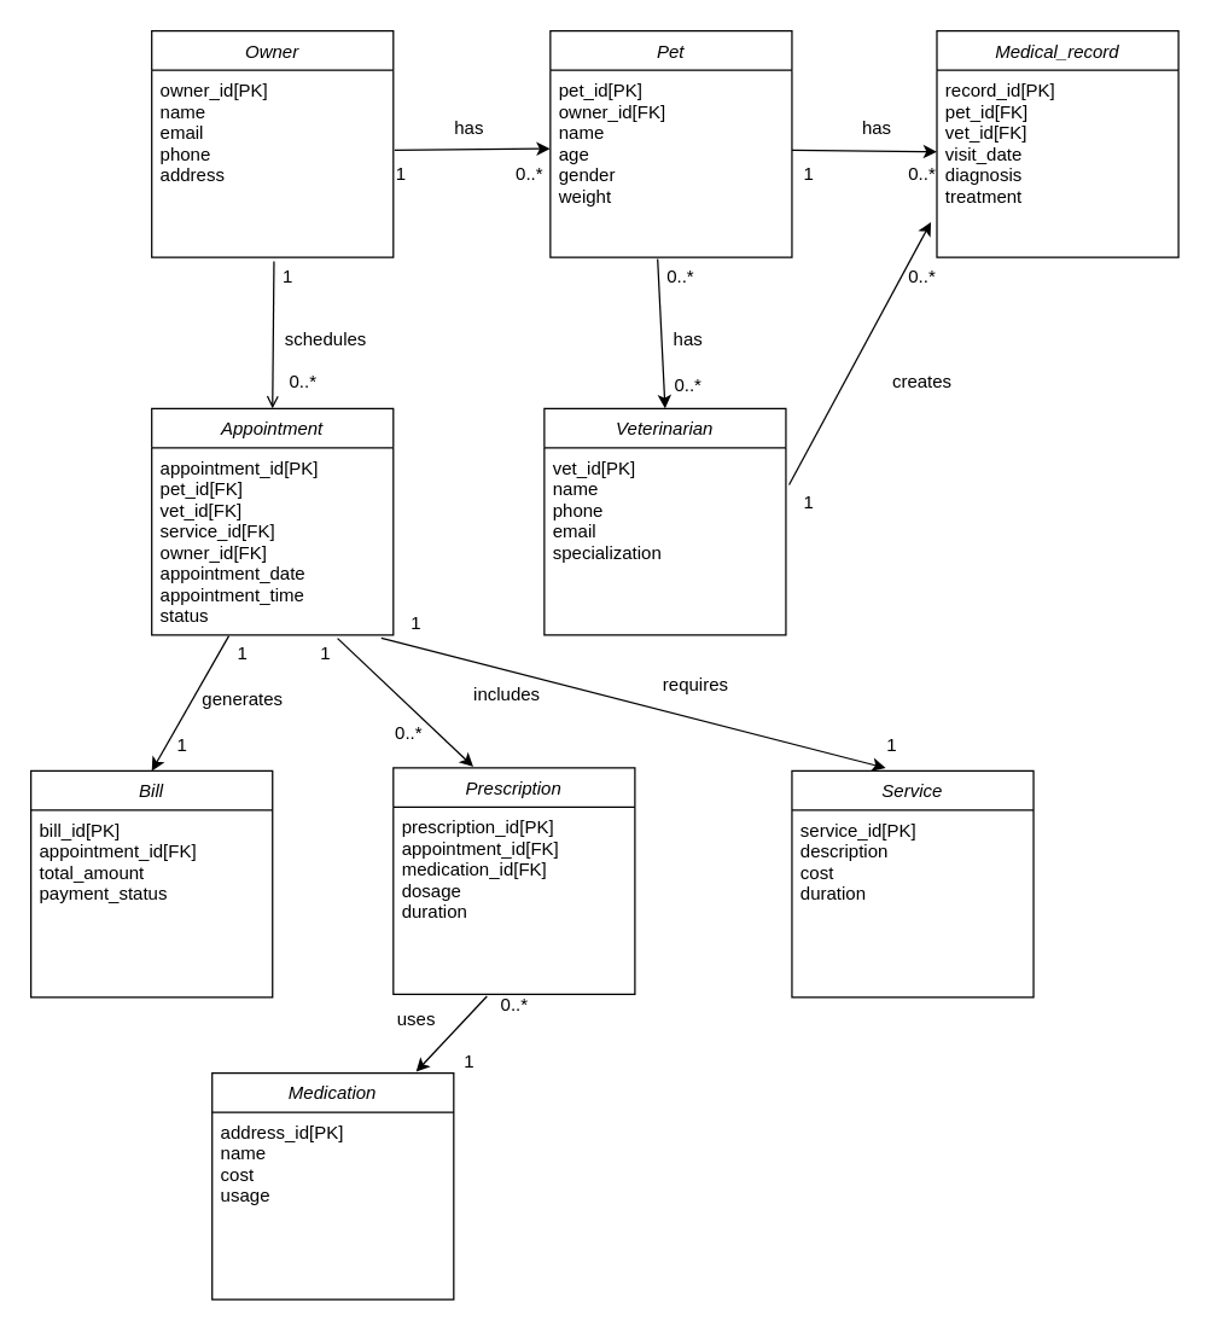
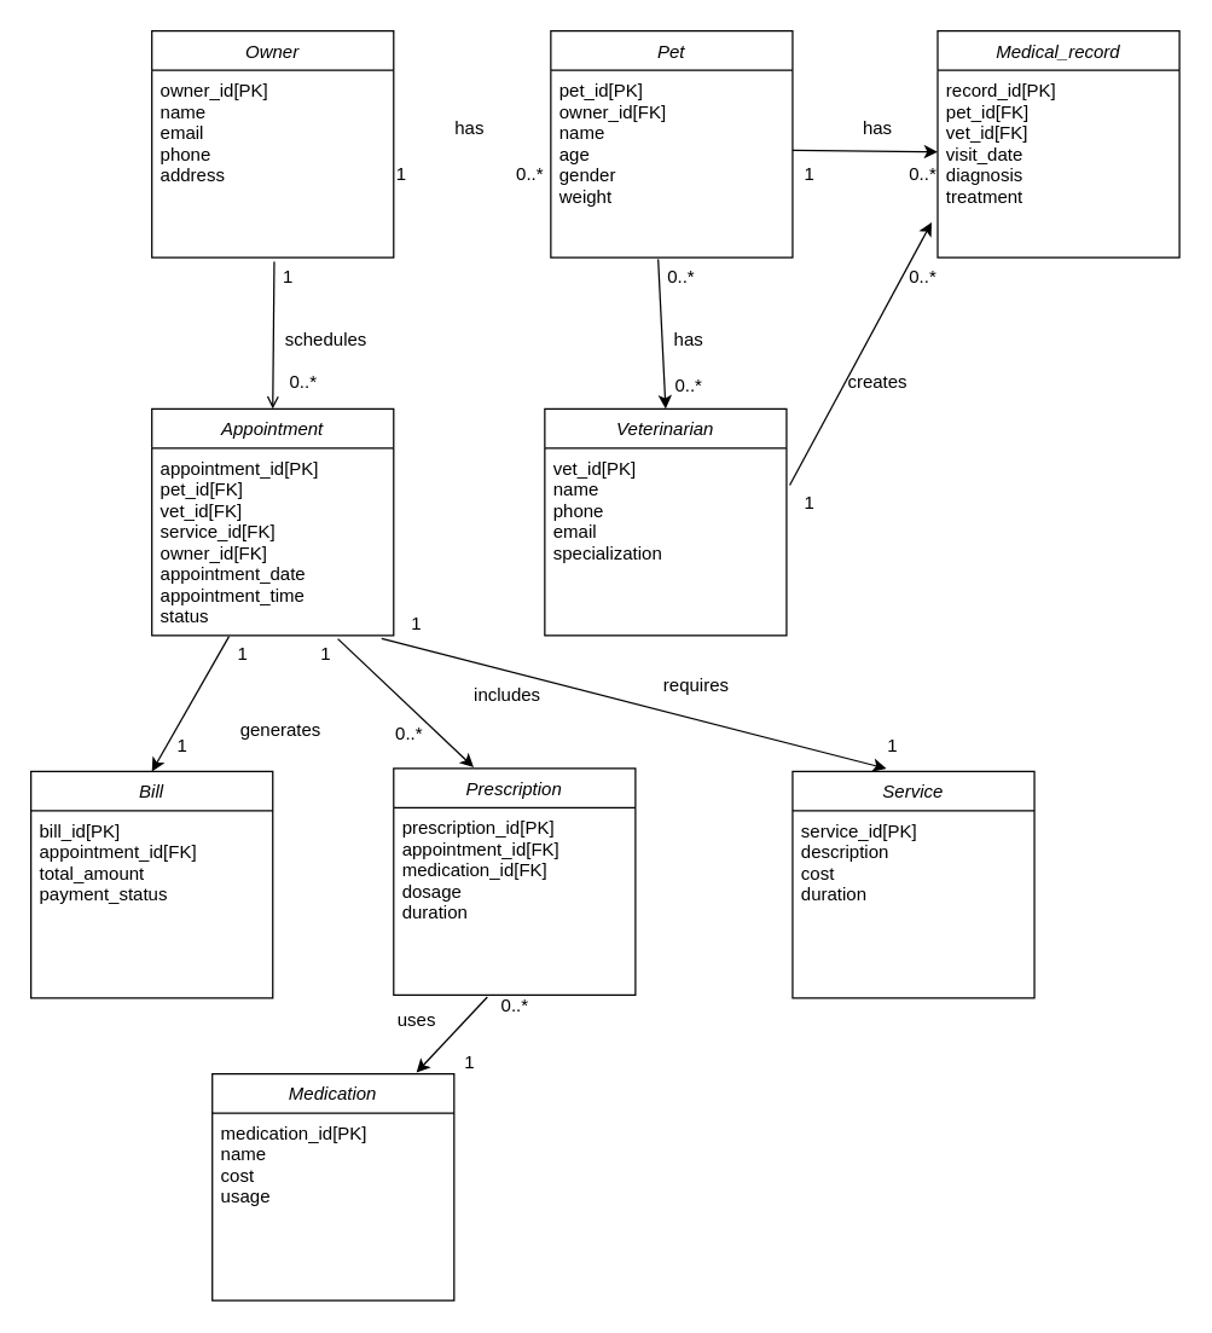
  <mxCell id="0" />
  <mxCell id="1" parent="0" />
  <mxCell id="2" value="Pet" style="swimlane;fontStyle=2;align=center;verticalAlign=top;childLayout=stackLayout;horizontal=1;startSize=26;horizontalStack=0;resizeParent=1;resizeLast=0;collapsible=1;marginBottom=0;rounded=0;shadow=0;strokeWidth=1;" parent="1" vertex="1"><mxGeometry x="364" y="20" width="160" height="150" as="geometry"><mxRectangle x="230" y="140" width="160" height="26" as="alternateBounds" /></mxGeometry></mxCell>
  <mxCell id="3" value="pet_id[PK]&#10;owner_id[FK]&#10;name&#10;age&#10;gender&#10;weight&#10;" style="text;align=left;verticalAlign=top;spacingLeft=4;spacingRight=4;overflow=hidden;rotatable=0;points=[[0,0.5],[1,0.5]];portConstraint=eastwest;" parent="2" vertex="1"><mxGeometry y="26" width="160" height="124" as="geometry" /></mxCell>
  <mxCell id="4" value="Owner" style="swimlane;fontStyle=2;align=center;verticalAlign=top;childLayout=stackLayout;horizontal=1;startSize=26;horizontalStack=0;resizeParent=1;resizeLast=0;collapsible=1;marginBottom=0;rounded=0;shadow=0;strokeWidth=1;" vertex="1" parent="1"><mxGeometry x="100" y="20" width="160" height="150" as="geometry"><mxRectangle x="230" y="140" width="160" height="26" as="alternateBounds" /></mxGeometry></mxCell>
  <mxCell id="5" value="owner_id[PK]&#10;name&#10;email&#10;phone&#10;address" style="text;align=left;verticalAlign=top;spacingLeft=4;spacingRight=4;overflow=hidden;rotatable=0;points=[[0,0.5],[1,0.5]];portConstraint=eastwest;" vertex="1" parent="4"><mxGeometry y="26" width="160" height="124" as="geometry" /></mxCell>
  <mxCell id="6" value="Veterinarian" style="swimlane;fontStyle=2;align=center;verticalAlign=top;childLayout=stackLayout;horizontal=1;startSize=26;horizontalStack=0;resizeParent=1;resizeLast=0;collapsible=1;marginBottom=0;rounded=0;shadow=0;strokeWidth=1;" vertex="1" parent="1"><mxGeometry x="360" y="270" width="160" height="150" as="geometry"><mxRectangle x="230" y="140" width="160" height="26" as="alternateBounds" /></mxGeometry></mxCell>
  <mxCell id="7" value="vet_id[PK]&#10;name&#10;phone&#10;email&#10;specialization" style="text;align=left;verticalAlign=top;spacingLeft=4;spacingRight=4;overflow=hidden;rotatable=0;points=[[0,0.5],[1,0.5]];portConstraint=eastwest;" vertex="1" parent="6"><mxGeometry y="26" width="160" height="124" as="geometry" /></mxCell>
  <mxCell id="8" value="Service" style="swimlane;fontStyle=2;align=center;verticalAlign=top;childLayout=stackLayout;horizontal=1;startSize=26;horizontalStack=0;resizeParent=1;resizeLast=0;collapsible=1;marginBottom=0;rounded=0;shadow=0;strokeWidth=1;" vertex="1" parent="1"><mxGeometry x="524" y="510" width="160" height="150" as="geometry"><mxRectangle x="230" y="140" width="160" height="26" as="alternateBounds" /></mxGeometry></mxCell>
  <mxCell id="9" value="service_id[PK]&#10;description&#10;cost&#10;duration" style="text;align=left;verticalAlign=top;spacingLeft=4;spacingRight=4;overflow=hidden;rotatable=0;points=[[0,0.5],[1,0.5]];portConstraint=eastwest;" vertex="1" parent="8"><mxGeometry y="26" width="160" height="124" as="geometry" /></mxCell>
  <mxCell id="10" value="Appointment" style="swimlane;fontStyle=2;align=center;verticalAlign=top;childLayout=stackLayout;horizontal=1;startSize=26;horizontalStack=0;resizeParent=1;resizeLast=0;collapsible=1;marginBottom=0;rounded=0;shadow=0;strokeWidth=1;" vertex="1" parent="1"><mxGeometry x="100" y="270" width="160" height="150" as="geometry"><mxRectangle x="230" y="140" width="160" height="26" as="alternateBounds" /></mxGeometry></mxCell>
  <mxCell id="11" value="appointment_id[PK]&#10;pet_id[FK]&#10;vet_id[FK]&#10;service_id[FK]&#10;owner_id[FK]&#10;appointment_date&#10;appointment_time&#10;status" style="text;align=left;verticalAlign=top;spacingLeft=4;spacingRight=4;overflow=hidden;rotatable=0;points=[[0,0.5],[1,0.5]];portConstraint=eastwest;" vertex="1" parent="10"><mxGeometry y="26" width="160" height="124" as="geometry" /></mxCell>
  <mxCell id="12" value="Medical_record" style="swimlane;fontStyle=2;align=center;verticalAlign=top;childLayout=stackLayout;horizontal=1;startSize=26;horizontalStack=0;resizeParent=1;resizeLast=0;collapsible=1;marginBottom=0;rounded=0;shadow=0;strokeWidth=1;" vertex="1" parent="1"><mxGeometry x="620" y="20" width="160" height="150" as="geometry"><mxRectangle x="230" y="140" width="160" height="26" as="alternateBounds" /></mxGeometry></mxCell>
  <mxCell id="13" value="record_id[PK]&#10;pet_id[FK]&#10;vet_id[FK]&#10;visit_date&#10;diagnosis&#10;treatment" style="text;align=left;verticalAlign=top;spacingLeft=4;spacingRight=4;overflow=hidden;rotatable=0;points=[[0,0.5],[1,0.5]];portConstraint=eastwest;" vertex="1" parent="12"><mxGeometry y="26" width="160" height="124" as="geometry" /></mxCell>
  <mxCell id="14" value="Medication" style="swimlane;fontStyle=2;align=center;verticalAlign=top;childLayout=stackLayout;horizontal=1;startSize=26;horizontalStack=0;resizeParent=1;resizeLast=0;collapsible=1;marginBottom=0;rounded=0;shadow=0;strokeWidth=1;" vertex="1" parent="1"><mxGeometry x="140" y="710" width="160" height="150" as="geometry"><mxRectangle x="230" y="140" width="160" height="26" as="alternateBounds" /></mxGeometry></mxCell>
- <mxCell id="15" value="address_id[PK]&#10;name&#10;cost&#10;usage" style="text;align=left;verticalAlign=top;spacingLeft=4;spacingRight=4;overflow=hidden;rotatable=0;points=[[0,0.5],[1,0.5]];portConstraint=eastwest;" vertex="1" parent="14"><mxGeometry y="26" width="160" height="124" as="geometry" /></mxCell>
+ <mxCell id="15" value="medication_id[PK]&#10;name&#10;cost&#10;usage" style="text;align=left;verticalAlign=top;spacingLeft=4;spacingRight=4;overflow=hidden;rotatable=0;points=[[0,0.5],[1,0.5]];portConstraint=eastwest;" vertex="1" parent="14"><mxGeometry y="26" width="160" height="124" as="geometry" /></mxCell>
  <mxCell id="16" value="Prescription" style="swimlane;fontStyle=2;align=center;verticalAlign=top;childLayout=stackLayout;horizontal=1;startSize=26;horizontalStack=0;resizeParent=1;resizeLast=0;collapsible=1;marginBottom=0;rounded=0;shadow=0;strokeWidth=1;" vertex="1" parent="1"><mxGeometry x="260" y="508" width="160" height="150" as="geometry"><mxRectangle x="230" y="140" width="160" height="26" as="alternateBounds" /></mxGeometry></mxCell>
  <mxCell id="17" value="prescription_id[PK]&#10;appointment_id[FK]&#10;medication_id[FK]&#10;dosage&#10;duration" style="text;align=left;verticalAlign=top;spacingLeft=4;spacingRight=4;overflow=hidden;rotatable=0;points=[[0,0.5],[1,0.5]];portConstraint=eastwest;" vertex="1" parent="16"><mxGeometry y="26" width="160" height="124" as="geometry" /></mxCell>
  <mxCell id="18" value="Bill" style="swimlane;fontStyle=2;align=center;verticalAlign=top;childLayout=stackLayout;horizontal=1;startSize=26;horizontalStack=0;resizeParent=1;resizeLast=0;collapsible=1;marginBottom=0;rounded=0;shadow=0;strokeWidth=1;" vertex="1" parent="1"><mxGeometry x="20" y="510" width="160" height="150" as="geometry"><mxRectangle x="230" y="140" width="160" height="26" as="alternateBounds" /></mxGeometry></mxCell>
  <mxCell id="19" value="bill_id[PK]&#10;appointment_id[FK]&#10;total_amount&#10;payment_status" style="text;align=left;verticalAlign=top;spacingLeft=4;spacingRight=4;overflow=hidden;rotatable=0;points=[[0,0.5],[1,0.5]];portConstraint=eastwest;" vertex="1" parent="18"><mxGeometry y="26" width="160" height="124" as="geometry" /></mxCell>
  <mxCell id="20" value="has" style="text;html=1;align=center;verticalAlign=middle;resizable=0;points=[];autosize=1;strokeColor=none;fillColor=none;" vertex="1" parent="1"><mxGeometry x="290" y="70" width="40" height="30" as="geometry" /></mxCell>
  <mxCell id="21" value="1" style="text;html=1;align=center;verticalAlign=middle;resizable=0;points=[];autosize=1;strokeColor=none;fillColor=none;" vertex="1" parent="1"><mxGeometry x="250" y="100" width="30" height="30" as="geometry" /></mxCell>
  <mxCell id="22" value="0..*" style="text;html=1;align=center;verticalAlign=middle;resizable=0;points=[];autosize=1;strokeColor=none;fillColor=none;" vertex="1" parent="1"><mxGeometry x="330" y="100" width="40" height="30" as="geometry" /></mxCell>
- <mxCell id="23" value="" style="endArrow=classic;html=1;rounded=0;exitX=1.005;exitY=0.427;exitDx=0;exitDy=0;exitPerimeter=0;entryX=-0.001;entryY=0.419;entryDx=0;entryDy=0;entryPerimeter=0;" edge="1" parent="1" source="5" target="3"><mxGeometry width="50" height="50" relative="1" as="geometry"><mxPoint x="360" y="270" as="sourcePoint" /><mxPoint x="410" y="220" as="targetPoint" /></mxGeometry></mxCell>
  <mxCell id="24" value="" style="endArrow=classic;html=1;rounded=0;exitX=1;exitY=0.427;exitDx=0;exitDy=0;exitPerimeter=0;" edge="1" parent="1" source="3"><mxGeometry width="50" height="50" relative="1" as="geometry"><mxPoint x="530" y="100" as="sourcePoint" /><mxPoint x="620" y="100" as="targetPoint" /></mxGeometry></mxCell>
  <mxCell id="25" value="has" style="text;html=1;align=center;verticalAlign=middle;resizable=0;points=[];autosize=1;strokeColor=none;fillColor=none;" vertex="1" parent="1"><mxGeometry x="560" y="70" width="40" height="30" as="geometry" /></mxCell>
  <mxCell id="26" value="1" style="text;html=1;align=center;verticalAlign=middle;resizable=0;points=[];autosize=1;strokeColor=none;fillColor=none;" vertex="1" parent="1"><mxGeometry x="520" y="100" width="30" height="30" as="geometry" /></mxCell>
  <mxCell id="27" value="0..*" style="text;html=1;align=center;verticalAlign=middle;resizable=0;points=[];autosize=1;strokeColor=none;fillColor=none;" vertex="1" parent="1"><mxGeometry x="590" y="100" width="40" height="30" as="geometry" /></mxCell>
  <mxCell id="28" value="" style="endArrow=classic;html=1;rounded=0;exitX=0.444;exitY=1.008;exitDx=0;exitDy=0;exitPerimeter=0;" edge="1" parent="1" source="3"><mxGeometry width="50" height="50" relative="1" as="geometry"><mxPoint x="390" y="390" as="sourcePoint" /><mxPoint x="440" y="270" as="targetPoint" /></mxGeometry></mxCell>
  <mxCell id="29" value="has" style="text;html=1;align=center;verticalAlign=middle;resizable=0;points=[];autosize=1;strokeColor=none;fillColor=none;" vertex="1" parent="1"><mxGeometry x="435" y="210" width="40" height="30" as="geometry" /></mxCell>
  <mxCell id="30" value="0..*" style="text;html=1;align=center;verticalAlign=middle;resizable=0;points=[];autosize=1;strokeColor=none;fillColor=none;" vertex="1" parent="1"><mxGeometry x="435" y="240" width="40" height="30" as="geometry" /></mxCell>
  <mxCell id="31" value="0..*" style="text;html=1;align=center;verticalAlign=middle;resizable=0;points=[];autosize=1;strokeColor=none;fillColor=none;" vertex="1" parent="1"><mxGeometry x="430" y="168" width="40" height="30" as="geometry" /></mxCell>
  <mxCell id="32" value="" style="endArrow=open;html=1;rounded=0;entryX=0.5;entryY=0;entryDx=0;entryDy=0;exitX=0.506;exitY=1.021;exitDx=0;exitDy=0;exitPerimeter=0;" edge="1" parent="1" source="5" target="10"><mxGeometry width="50" height="50" relative="1" as="geometry"><mxPoint x="150" y="240" as="sourcePoint" /><mxPoint x="200" y="190" as="targetPoint" /></mxGeometry></mxCell>
  <mxCell id="33" value="schedules" style="text;html=1;align=center;verticalAlign=middle;resizable=0;points=[];autosize=1;strokeColor=none;fillColor=none;" vertex="1" parent="1"><mxGeometry x="175" y="210" width="80" height="30" as="geometry" /></mxCell>
  <mxCell id="34" value="1" style="text;html=1;align=center;verticalAlign=middle;resizable=0;points=[];autosize=1;strokeColor=none;fillColor=none;" vertex="1" parent="1"><mxGeometry x="175" y="168" width="30" height="30" as="geometry" /></mxCell>
  <mxCell id="35" value="0..*" style="text;html=1;align=center;verticalAlign=middle;resizable=0;points=[];autosize=1;strokeColor=none;fillColor=none;" vertex="1" parent="1"><mxGeometry x="180" y="238" width="40" height="30" as="geometry" /></mxCell>
  <mxCell id="36" value="" style="endArrow=classic;html=1;rounded=0;entryX=-0.025;entryY=0.811;entryDx=0;entryDy=0;entryPerimeter=0;exitX=1.013;exitY=0.198;exitDx=0;exitDy=0;exitPerimeter=0;" edge="1" parent="1" source="7" target="13"><mxGeometry width="50" height="50" relative="1" as="geometry"><mxPoint x="555" y="290" as="sourcePoint" /><mxPoint x="605" y="240" as="targetPoint" /></mxGeometry></mxCell>
- <mxCell id="37" value="creates" style="text;html=1;align=center;verticalAlign=middle;resizable=0;points=[];autosize=1;strokeColor=none;fillColor=none;" vertex="1" parent="1"><mxGeometry x="580" y="238" width="60" height="30" as="geometry" /></mxCell>
+ <mxCell id="37" value="creates" style="text;html=1;align=center;verticalAlign=middle;resizable=0;points=[];autosize=1;strokeColor=none;fillColor=none;" vertex="1" parent="1"><mxGeometry x="550" y="238" width="60" height="30" as="geometry" /></mxCell>
  <mxCell id="38" value="1" style="text;html=1;align=center;verticalAlign=middle;resizable=0;points=[];autosize=1;strokeColor=none;fillColor=none;" vertex="1" parent="1"><mxGeometry x="520" y="318" width="30" height="30" as="geometry" /></mxCell>
  <mxCell id="39" value="0..*" style="text;html=1;align=center;verticalAlign=middle;resizable=0;points=[];autosize=1;strokeColor=none;fillColor=none;" vertex="1" parent="1"><mxGeometry x="590" y="168" width="40" height="30" as="geometry" /></mxCell>
  <mxCell id="40" value="" style="endArrow=classic;html=1;rounded=0;entryX=0.5;entryY=0;entryDx=0;entryDy=0;exitX=0.319;exitY=1.005;exitDx=0;exitDy=0;exitPerimeter=0;" edge="1" parent="1" source="11" target="18"><mxGeometry width="50" height="50" relative="1" as="geometry"><mxPoint x="125" y="480" as="sourcePoint" /><mxPoint x="175" y="430" as="targetPoint" /></mxGeometry></mxCell>
- <mxCell id="41" value="generates" style="text;html=1;align=center;verticalAlign=middle;resizable=0;points=[];autosize=1;strokeColor=none;fillColor=none;" vertex="1" parent="1"><mxGeometry x="120" y="448" width="80" height="30" as="geometry" /></mxCell>
+ <mxCell id="41" value="generates" style="text;html=1;align=center;verticalAlign=middle;resizable=0;points=[];autosize=1;strokeColor=none;fillColor=none;" vertex="1" parent="1"><mxGeometry x="145" y="468" width="80" height="30" as="geometry" /></mxCell>
  <mxCell id="42" value="1" style="text;html=1;align=center;verticalAlign=middle;resizable=0;points=[];autosize=1;strokeColor=none;fillColor=none;" vertex="1" parent="1"><mxGeometry x="145" y="418" width="30" height="30" as="geometry" /></mxCell>
  <mxCell id="43" value="1" style="text;html=1;align=center;verticalAlign=middle;resizable=0;points=[];autosize=1;strokeColor=none;fillColor=none;" vertex="1" parent="1"><mxGeometry x="105" y="478" width="30" height="30" as="geometry" /></mxCell>
  <mxCell id="44" value="" style="endArrow=classic;html=1;rounded=0;entryX=0.331;entryY=-0.005;entryDx=0;entryDy=0;entryPerimeter=0;exitX=0.769;exitY=1.018;exitDx=0;exitDy=0;exitPerimeter=0;" edge="1" parent="1" source="11" target="16"><mxGeometry width="50" height="50" relative="1" as="geometry"><mxPoint x="250" y="468" as="sourcePoint" /><mxPoint x="300" y="418" as="targetPoint" /></mxGeometry></mxCell>
  <mxCell id="45" value="includes" style="text;html=1;align=center;verticalAlign=middle;resizable=0;points=[];autosize=1;strokeColor=none;fillColor=none;" vertex="1" parent="1"><mxGeometry x="300" y="445" width="70" height="30" as="geometry" /></mxCell>
  <mxCell id="46" value="1" style="text;html=1;align=center;verticalAlign=middle;resizable=0;points=[];autosize=1;strokeColor=none;fillColor=none;" vertex="1" parent="1"><mxGeometry x="200" y="418" width="30" height="30" as="geometry" /></mxCell>
  <mxCell id="47" value="0..*" style="text;html=1;align=center;verticalAlign=middle;resizable=0;points=[];autosize=1;strokeColor=none;fillColor=none;" vertex="1" parent="1"><mxGeometry x="250" y="470" width="40" height="30" as="geometry" /></mxCell>
  <mxCell id="48" value="" style="endArrow=classic;html=1;rounded=0;entryX=0.844;entryY=-0.005;entryDx=0;entryDy=0;entryPerimeter=0;exitX=0.05;exitY=0.307;exitDx=0;exitDy=0;exitPerimeter=0;" edge="1" parent="1" source="51" target="14"><mxGeometry width="50" height="50" relative="1" as="geometry"><mxPoint x="240" y="700" as="sourcePoint" /><mxPoint x="290" y="650" as="targetPoint" /></mxGeometry></mxCell>
  <mxCell id="49" value="uses" style="text;html=1;align=center;verticalAlign=middle;resizable=0;points=[];autosize=1;strokeColor=none;fillColor=none;" vertex="1" parent="1"><mxGeometry x="250" y="660" width="50" height="30" as="geometry" /></mxCell>
  <mxCell id="50" value="1" style="text;html=1;align=center;verticalAlign=middle;resizable=0;points=[];autosize=1;strokeColor=none;fillColor=none;" vertex="1" parent="1"><mxGeometry x="295" y="688" width="30" height="30" as="geometry" /></mxCell>
  <mxCell id="51" value="0..*" style="text;html=1;align=center;verticalAlign=middle;resizable=0;points=[];autosize=1;strokeColor=none;fillColor=none;" vertex="1" parent="1"><mxGeometry x="320" y="650" width="40" height="30" as="geometry" /></mxCell>
  <mxCell id="52" value="" style="endArrow=classic;html=1;rounded=0;exitX=0.95;exitY=1.016;exitDx=0;exitDy=0;exitPerimeter=0;entryX=0.388;entryY=-0.013;entryDx=0;entryDy=0;entryPerimeter=0;" edge="1" parent="1" source="11" target="8"><mxGeometry width="50" height="50" relative="1" as="geometry"><mxPoint x="390" y="490" as="sourcePoint" /><mxPoint x="440" y="440" as="targetPoint" /></mxGeometry></mxCell>
  <mxCell id="53" value="requires" style="text;html=1;align=center;verticalAlign=middle;resizable=0;points=[];autosize=1;strokeColor=none;fillColor=none;" vertex="1" parent="1"><mxGeometry x="425" y="438" width="70" height="30" as="geometry" /></mxCell>
  <mxCell id="54" value="1" style="text;html=1;align=center;verticalAlign=middle;resizable=0;points=[];autosize=1;strokeColor=none;fillColor=none;" vertex="1" parent="1"><mxGeometry x="575" y="478" width="30" height="30" as="geometry" /></mxCell>
  <mxCell id="55" value="1" style="text;html=1;align=center;verticalAlign=middle;resizable=0;points=[];autosize=1;strokeColor=none;fillColor=none;" vertex="1" parent="1"><mxGeometry x="260" y="398" width="30" height="30" as="geometry" /></mxCell>
